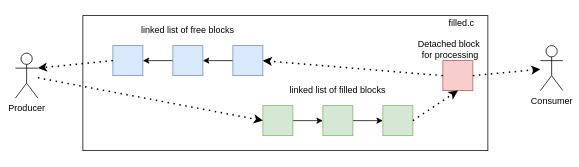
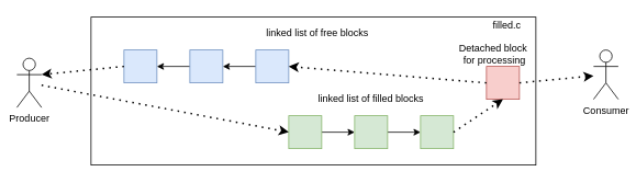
  <mxCell id="0" />
  <mxCell id="1" parent="0" />
  <mxCell id="2" value="" style="rounded=0;whiteSpace=wrap;html=1;" vertex="1" parent="1"><mxGeometry x="110" y="20" width="540" height="180" as="geometry" /></mxCell>
  <mxCell id="3" value="" style="rounded=0;whiteSpace=wrap;html=1;fillColor=#dae8fc;strokeColor=#6c8ebf;" vertex="1" parent="1"><mxGeometry x="150" y="60" width="40" height="40" as="geometry" /></mxCell>
  <mxCell id="4" style="edgeStyle=orthogonalEdgeStyle;rounded=0;orthogonalLoop=1;jettySize=auto;html=1;entryX=1;entryY=0.5;entryDx=0;entryDy=0;" edge="1" parent="1" source="5" target="3"><mxGeometry relative="1" as="geometry" /></mxCell>
  <mxCell id="5" value="" style="rounded=0;whiteSpace=wrap;html=1;fillColor=#dae8fc;strokeColor=#6c8ebf;" vertex="1" parent="1"><mxGeometry x="230" y="60" width="40" height="40" as="geometry" /></mxCell>
  <mxCell id="6" style="edgeStyle=orthogonalEdgeStyle;rounded=0;orthogonalLoop=1;jettySize=auto;html=1;entryX=1;entryY=0.5;entryDx=0;entryDy=0;" edge="1" parent="1" source="7" target="5"><mxGeometry relative="1" as="geometry" /></mxCell>
  <mxCell id="7" value="" style="rounded=0;whiteSpace=wrap;html=1;fillColor=#dae8fc;strokeColor=#6c8ebf;" vertex="1" parent="1"><mxGeometry x="310" y="60" width="40" height="40" as="geometry" /></mxCell>
  <mxCell id="8" style="edgeStyle=orthogonalEdgeStyle;rounded=0;orthogonalLoop=1;jettySize=auto;html=1;entryX=0;entryY=0.5;entryDx=0;entryDy=0;" edge="1" parent="1" source="9" target="11"><mxGeometry relative="1" as="geometry" /></mxCell>
  <mxCell id="9" value="" style="rounded=0;whiteSpace=wrap;html=1;fillColor=#d5e8d4;strokeColor=#82b366;" vertex="1" parent="1"><mxGeometry x="350" y="140" width="40" height="40" as="geometry" /></mxCell>
  <mxCell id="10" style="edgeStyle=orthogonalEdgeStyle;rounded=0;orthogonalLoop=1;jettySize=auto;html=1;entryX=0;entryY=0.5;entryDx=0;entryDy=0;" edge="1" parent="1" source="11" target="12"><mxGeometry relative="1" as="geometry" /></mxCell>
  <mxCell id="11" value="" style="rounded=0;whiteSpace=wrap;html=1;fillColor=#d5e8d4;strokeColor=#82b366;" vertex="1" parent="1"><mxGeometry x="430" y="140" width="40" height="40" as="geometry" /></mxCell>
  <mxCell id="12" value="" style="rounded=0;whiteSpace=wrap;html=1;fillColor=#d5e8d4;strokeColor=#82b366;" vertex="1" parent="1"><mxGeometry x="510" y="140" width="40" height="40" as="geometry" /></mxCell>
  <mxCell id="13" value="" style="rounded=0;whiteSpace=wrap;html=1;fillColor=#f8cecc;strokeColor=#b85450;" vertex="1" parent="1"><mxGeometry x="590" y="80" width="40" height="40" as="geometry" /></mxCell>
  <mxCell id="14" value="filled.c" style="text;html=1;strokeColor=none;fillColor=none;align=center;verticalAlign=middle;whiteSpace=wrap;rounded=0;" vertex="1" parent="1"><mxGeometry x="580" y="20" width="70" height="20" as="geometry" /></mxCell>
- <mxCell id="15" value="linked list of free blocks" style="text;html=1;strokeColor=none;fillColor=none;align=center;verticalAlign=middle;whiteSpace=wrap;rounded=0;" vertex="1" parent="1"><mxGeometry x="150" y="30" width="200" height="20" as="geometry" /></mxCell>
+ <mxCell id="15" value="linked list of free blocks" style="text;html=1;strokeColor=none;fillColor=none;align=center;verticalAlign=middle;whiteSpace=wrap;rounded=0;" vertex="1" parent="1"><mxGeometry x="285" y="30" width="200" height="20" as="geometry" /></mxCell>
  <mxCell id="16" value="linked list of filled blocks" style="text;html=1;strokeColor=none;fillColor=none;align=center;verticalAlign=middle;whiteSpace=wrap;rounded=0;" vertex="1" parent="1"><mxGeometry x="350" y="110" width="200" height="20" as="geometry" /></mxCell>
  <mxCell id="17" value="Detached block&amp;nbsp;&lt;br&gt;for processing" style="text;html=1;strokeColor=none;fillColor=none;align=center;verticalAlign=middle;whiteSpace=wrap;rounded=0;" vertex="1" parent="1"><mxGeometry x="550" y="50" width="100" height="30" as="geometry" /></mxCell>
  <mxCell id="18" value="Producer" style="shape=umlActor;verticalLabelPosition=bottom;verticalAlign=top;html=1;outlineConnect=0;" vertex="1" parent="1"><mxGeometry x="20" y="70" width="30" height="60" as="geometry" /></mxCell>
  <mxCell id="19" value="" style="endArrow=classic;dashed=1;html=1;dashPattern=1 3;strokeWidth=2;exitX=0;exitY=0.5;exitDx=0;exitDy=0;entryX=1;entryY=0.333;entryDx=0;entryDy=0;entryPerimeter=0;startArrow=none;startFill=0;endFill=1;" edge="1" parent="1" source="3" target="18"><mxGeometry width="50" height="50" relative="1" as="geometry"><mxPoint x="120" y="310" as="sourcePoint" /><mxPoint x="170" y="260" as="targetPoint" /></mxGeometry></mxCell>
  <mxCell id="20" value="" style="endArrow=classic;dashed=1;html=1;dashPattern=1 3;strokeWidth=2;entryX=0;entryY=0.5;entryDx=0;entryDy=0;startArrow=none;startFill=0;endFill=1;" edge="1" parent="1" source="18" target="9"><mxGeometry width="50" height="50" relative="1" as="geometry"><mxPoint x="180" y="320" as="sourcePoint" /><mxPoint x="30" y="330" as="targetPoint" /></mxGeometry></mxCell>
  <mxCell id="21" value="Consumer" style="shape=umlActor;verticalLabelPosition=bottom;verticalAlign=top;html=1;outlineConnect=0;" vertex="1" parent="1"><mxGeometry x="720" y="60" width="30" height="60" as="geometry" /></mxCell>
  <mxCell id="22" value="" style="endArrow=classic;dashed=1;html=1;dashPattern=1 3;strokeWidth=2;exitX=1;exitY=0.5;exitDx=0;exitDy=0;startArrow=none;startFill=0;endFill=1;entryX=0.5;entryY=1;entryDx=0;entryDy=0;" edge="1" parent="1" source="12" target="13"><mxGeometry width="50" height="50" relative="1" as="geometry"><mxPoint x="710" y="300" as="sourcePoint" /><mxPoint x="560" y="310" as="targetPoint" /></mxGeometry></mxCell>
  <mxCell id="23" value="" style="endArrow=classic;dashed=1;html=1;dashPattern=1 3;strokeWidth=2;exitX=1;exitY=0.5;exitDx=0;exitDy=0;startArrow=none;startFill=0;endFill=1;" edge="1" parent="1" source="13" target="21"><mxGeometry width="50" height="50" relative="1" as="geometry"><mxPoint x="760" y="300" as="sourcePoint" /><mxPoint x="610" y="310" as="targetPoint" /></mxGeometry></mxCell>
  <mxCell id="24" value="" style="endArrow=classic;dashed=1;html=1;dashPattern=1 3;strokeWidth=2;exitX=0;exitY=0.5;exitDx=0;exitDy=0;entryX=1;entryY=0.5;entryDx=0;entryDy=0;startArrow=none;startFill=0;endFill=1;" edge="1" parent="1" source="13" target="7"><mxGeometry width="50" height="50" relative="1" as="geometry"><mxPoint x="180" y="110" as="sourcePoint" /><mxPoint x="30" y="120" as="targetPoint" /></mxGeometry></mxCell>
